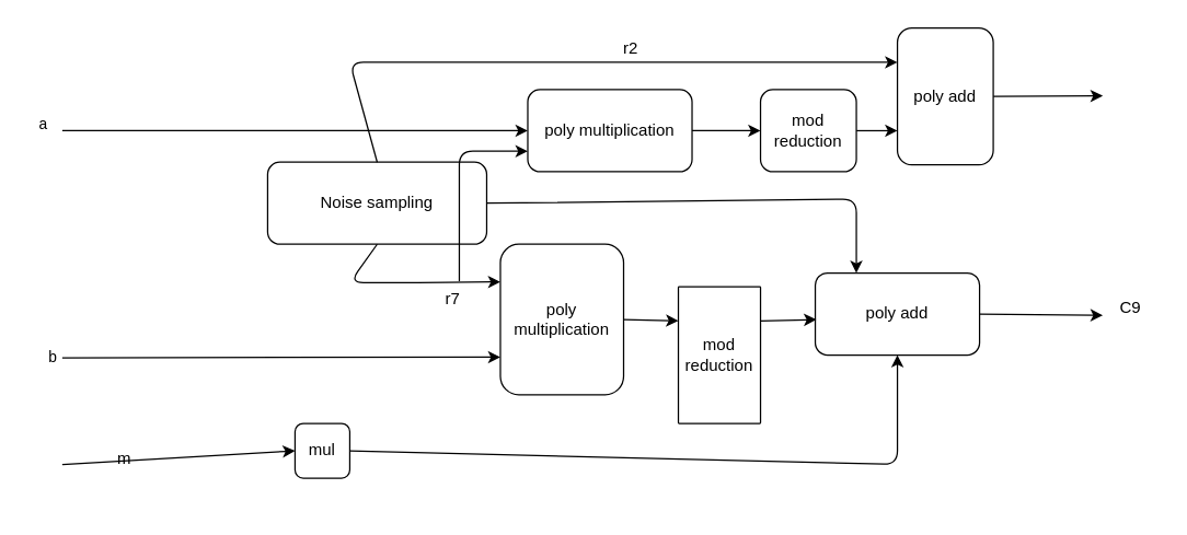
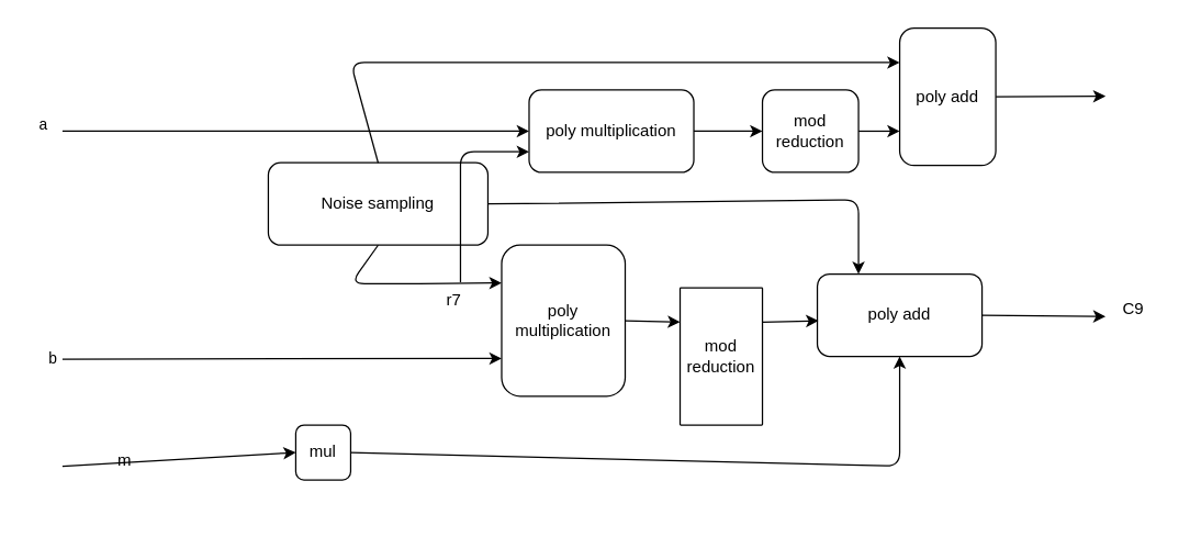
  <mxCell id="0" />
  <mxCell id="1" parent="0" />
  <mxCell id="2" value="" style="group" vertex="1" connectable="0" parent="1"><mxGeometry x="20" y="20" width="825" height="349" as="geometry" /></mxCell>
  <mxCell id="3" value="Noise sampling" style="rounded=1;whiteSpace=wrap;html=1;" vertex="1" parent="2"><mxGeometry x="175" y="98" width="160" height="60" as="geometry" /></mxCell>
  <mxCell id="4" value="mul" style="rounded=1;whiteSpace=wrap;html=1;" vertex="1" parent="2"><mxGeometry x="195" y="289" width="40" height="40" as="geometry" /></mxCell>
  <mxCell id="5" value="poly multiplication" style="rounded=1;whiteSpace=wrap;html=1;" vertex="1" parent="2"><mxGeometry x="345" y="158" width="90" height="110" as="geometry" /></mxCell>
  <mxCell id="6" style="edgeStyle=none;html=1;exitX=0.5;exitY=1;exitDx=0;exitDy=0;entryX=0;entryY=0.25;entryDx=0;entryDy=0;" edge="1" parent="2" source="3" target="5"><mxGeometry relative="1" as="geometry"><Array as="points"><mxPoint x="235" y="186" /><mxPoint x="295" y="186" /></Array></mxGeometry></mxCell>
  <mxCell id="7" value="mod reduction" style="rounded=1;whiteSpace=wrap;html=1;arcSize=1;" vertex="1" parent="2"><mxGeometry x="475" y="189" width="60" height="100" as="geometry" /></mxCell>
  <mxCell id="8" style="edgeStyle=none;html=1;exitX=1;exitY=0.5;exitDx=0;exitDy=0;entryX=0;entryY=0.25;entryDx=0;entryDy=0;" edge="1" parent="2" source="5" target="7"><mxGeometry relative="1" as="geometry" /></mxCell>
  <mxCell id="9" style="edgeStyle=none;html=1;exitX=1;exitY=0.5;exitDx=0;exitDy=0;" edge="1" parent="2" source="10"><mxGeometry relative="1" as="geometry"><mxPoint x="785" y="210" as="targetPoint" /></mxGeometry></mxCell>
  <mxCell id="10" value="poly add" style="rounded=1;whiteSpace=wrap;html=1;" vertex="1" parent="2"><mxGeometry x="575" y="179" width="120" height="60" as="geometry" /></mxCell>
  <mxCell id="11" style="edgeStyle=none;html=1;exitX=1;exitY=0.5;exitDx=0;exitDy=0;entryX=0.25;entryY=0;entryDx=0;entryDy=0;" edge="1" parent="2" source="3" target="10"><mxGeometry relative="1" as="geometry"><Array as="points"><mxPoint x="605" y="125" /></Array></mxGeometry></mxCell>
  <mxCell id="12" style="edgeStyle=none;html=1;exitX=1;exitY=0.5;exitDx=0;exitDy=0;entryX=0.5;entryY=1;entryDx=0;entryDy=0;" edge="1" parent="2" source="4" target="10"><mxGeometry relative="1" as="geometry"><Array as="points"><mxPoint x="635" y="319" /></Array></mxGeometry></mxCell>
  <mxCell id="13" style="edgeStyle=none;html=1;exitX=1;exitY=0.25;exitDx=0;exitDy=0;entryX=0.006;entryY=0.568;entryDx=0;entryDy=0;entryPerimeter=0;" edge="1" parent="2" source="7" target="10"><mxGeometry relative="1" as="geometry"><mxPoint x="695" y="104" as="targetPoint" /><Array as="points" /></mxGeometry></mxCell>
  <mxCell id="14" style="edgeStyle=none;html=1;exitX=1;exitY=0.5;exitDx=0;exitDy=0;" edge="1" parent="2" source="15"><mxGeometry relative="1" as="geometry"><mxPoint x="785" y="49.5" as="targetPoint" /></mxGeometry></mxCell>
  <mxCell id="15" value="poly add" style="rounded=1;whiteSpace=wrap;html=1;" vertex="1" parent="2"><mxGeometry x="635" width="70" height="100" as="geometry" /></mxCell>
  <mxCell id="16" style="edgeStyle=none;html=1;exitX=0.5;exitY=0;exitDx=0;exitDy=0;entryX=0;entryY=0.25;entryDx=0;entryDy=0;" edge="1" parent="2" source="3" target="15"><mxGeometry relative="1" as="geometry"><Array as="points"><mxPoint x="235" y="25" /></Array></mxGeometry></mxCell>
  <mxCell id="17" style="edgeStyle=none;html=1;exitX=1;exitY=0.5;exitDx=0;exitDy=0;entryX=0;entryY=0.75;entryDx=0;entryDy=0;" edge="1" parent="2" source="18" target="15"><mxGeometry relative="1" as="geometry" /></mxCell>
  <mxCell id="18" value="mod reduction" style="rounded=1;whiteSpace=wrap;html=1;" vertex="1" parent="2"><mxGeometry x="535" y="45" width="70" height="60" as="geometry" /></mxCell>
  <mxCell id="19" value="" style="endArrow=classic;html=1;entryX=0;entryY=0.5;entryDx=0;entryDy=0;" edge="1" parent="2" target="4"><mxGeometry width="50" height="50" relative="1" as="geometry"><mxPoint x="25" y="319" as="sourcePoint" /><mxPoint x="35" y="235" as="targetPoint" /></mxGeometry></mxCell>
  <mxCell id="20" value="" style="endArrow=classic;html=1;entryX=0;entryY=0.75;entryDx=0;entryDy=0;" edge="1" parent="2" target="5"><mxGeometry width="50" height="50" relative="1" as="geometry"><mxPoint x="25" y="241" as="sourcePoint" /><mxPoint x="35" y="235" as="targetPoint" /></mxGeometry></mxCell>
  <mxCell id="21" value="b" style="edgeLabel;html=1;align=center;verticalAlign=middle;resizable=0;points=[];" vertex="1" connectable="0" parent="20"><mxGeometry x="-0.849" y="4" relative="1" as="geometry"><mxPoint x="-31" y="4" as="offset" /></mxGeometry></mxCell>
  <mxCell id="22" style="edgeStyle=none;html=1;exitX=1;exitY=0.5;exitDx=0;exitDy=0;entryX=0;entryY=0.5;entryDx=0;entryDy=0;" edge="1" parent="2" source="23" target="18"><mxGeometry relative="1" as="geometry" /></mxCell>
  <mxCell id="23" value="poly multiplication" style="rounded=1;whiteSpace=wrap;html=1;" vertex="1" parent="2"><mxGeometry x="365" y="45" width="120" height="60" as="geometry" /></mxCell>
  <mxCell id="24" value="" style="endArrow=classic;html=1;entryX=0;entryY=0.75;entryDx=0;entryDy=0;" edge="1" parent="2" target="23"><mxGeometry width="50" height="50" relative="1" as="geometry"><mxPoint x="315" y="185" as="sourcePoint" /><mxPoint x="405" y="165" as="targetPoint" /><Array as="points"><mxPoint x="315" y="90" /></Array></mxGeometry></mxCell>
  <mxCell id="25" value="C9" style="text;html=1;align=center;verticalAlign=middle;resizable=0;points=[];autosize=1;strokeColor=none;fillColor=none;" vertex="1" parent="2"><mxGeometry x="785" y="190" width="40" height="30" as="geometry" /></mxCell>
  <mxCell id="26" value="" style="endArrow=classic;html=1;entryX=0;entryY=0.5;entryDx=0;entryDy=0;" edge="1" parent="2" target="23"><mxGeometry width="50" height="50" relative="1" as="geometry"><mxPoint x="25" y="75" as="sourcePoint" /><mxPoint x="335" y="85" as="targetPoint" /></mxGeometry></mxCell>
  <mxCell id="27" value="a" style="edgeLabel;html=1;align=center;verticalAlign=middle;resizable=0;points=[];" vertex="1" connectable="0" parent="2"><mxGeometry x="27.981" y="244.998" as="geometry"><mxPoint x="-17" y="-175" as="offset" /></mxGeometry></mxCell>
- <mxCell id="28" value="r2" style="text;html=1;align=center;verticalAlign=middle;resizable=0;points=[];autosize=1;strokeColor=none;fillColor=none;" vertex="1" parent="2"><mxGeometry x="425" width="30" height="30" as="geometry" /></mxCell>
  <mxCell id="29" value="r7" style="text;html=1;align=center;verticalAlign=middle;resizable=0;points=[];autosize=1;strokeColor=none;fillColor=none;" vertex="1" parent="2"><mxGeometry x="295" y="183" width="30" height="30" as="geometry" /></mxCell>
  <mxCell id="30" value="m" style="text;html=1;align=center;verticalAlign=middle;resizable=0;points=[];autosize=1;strokeColor=none;fillColor=none;" vertex="1" parent="2"><mxGeometry x="55" y="300" width="30" height="30" as="geometry" /></mxCell>
